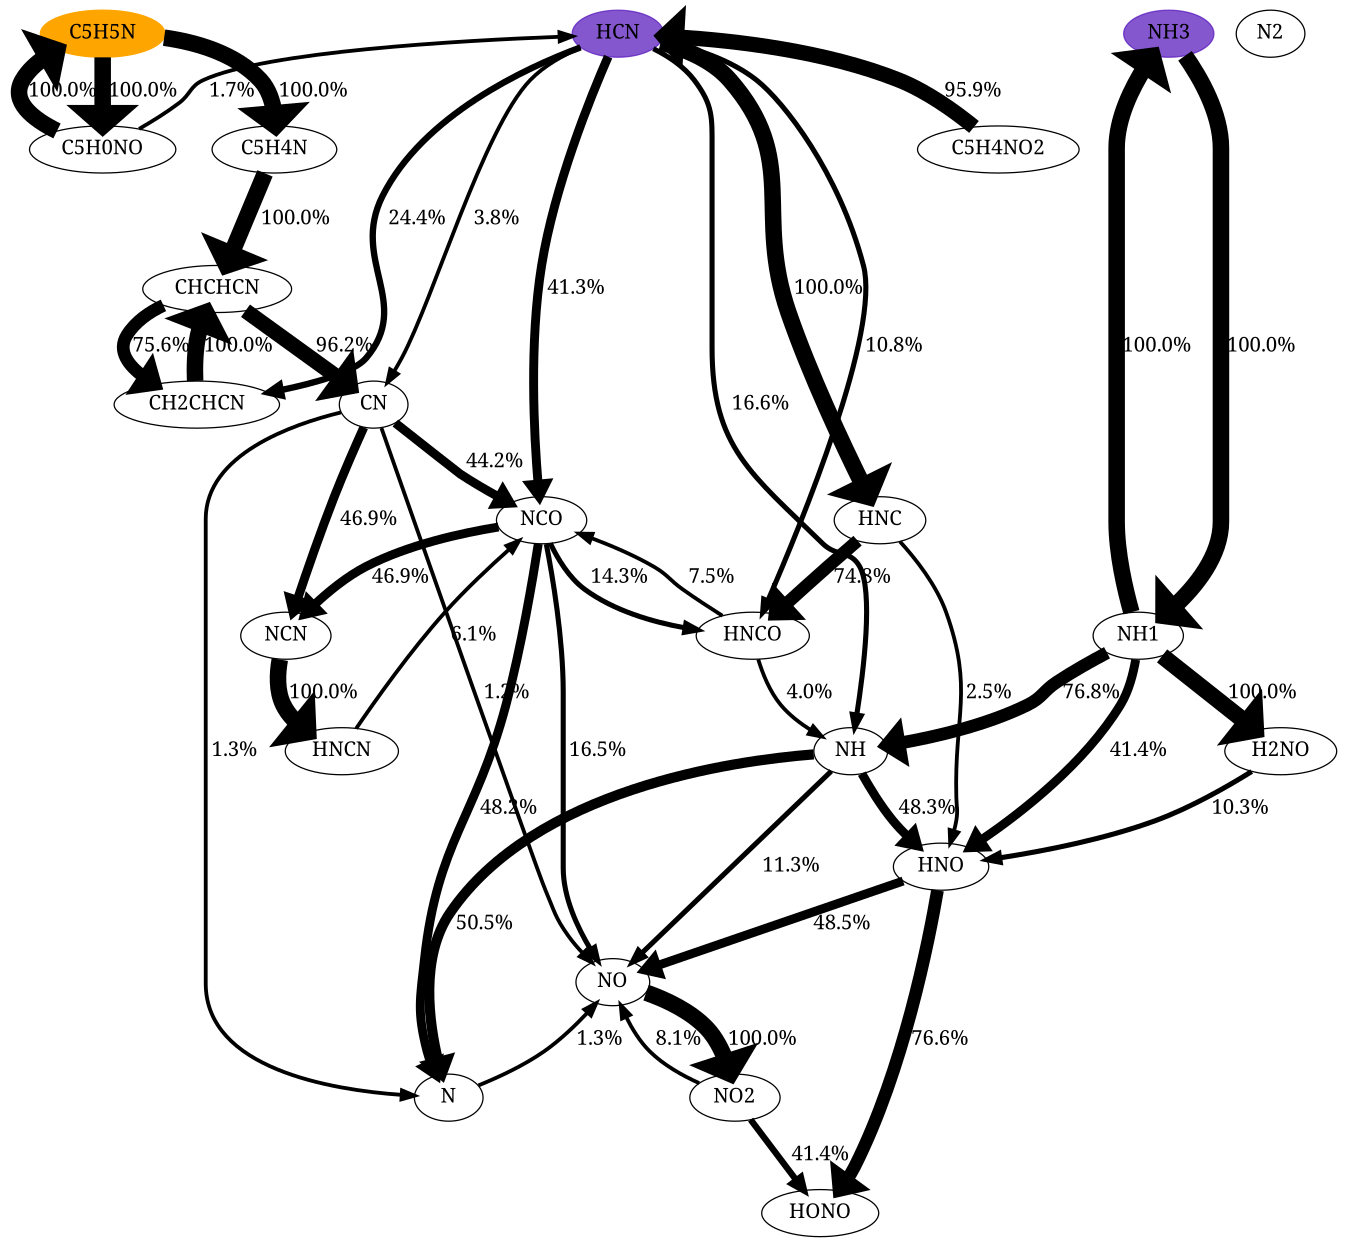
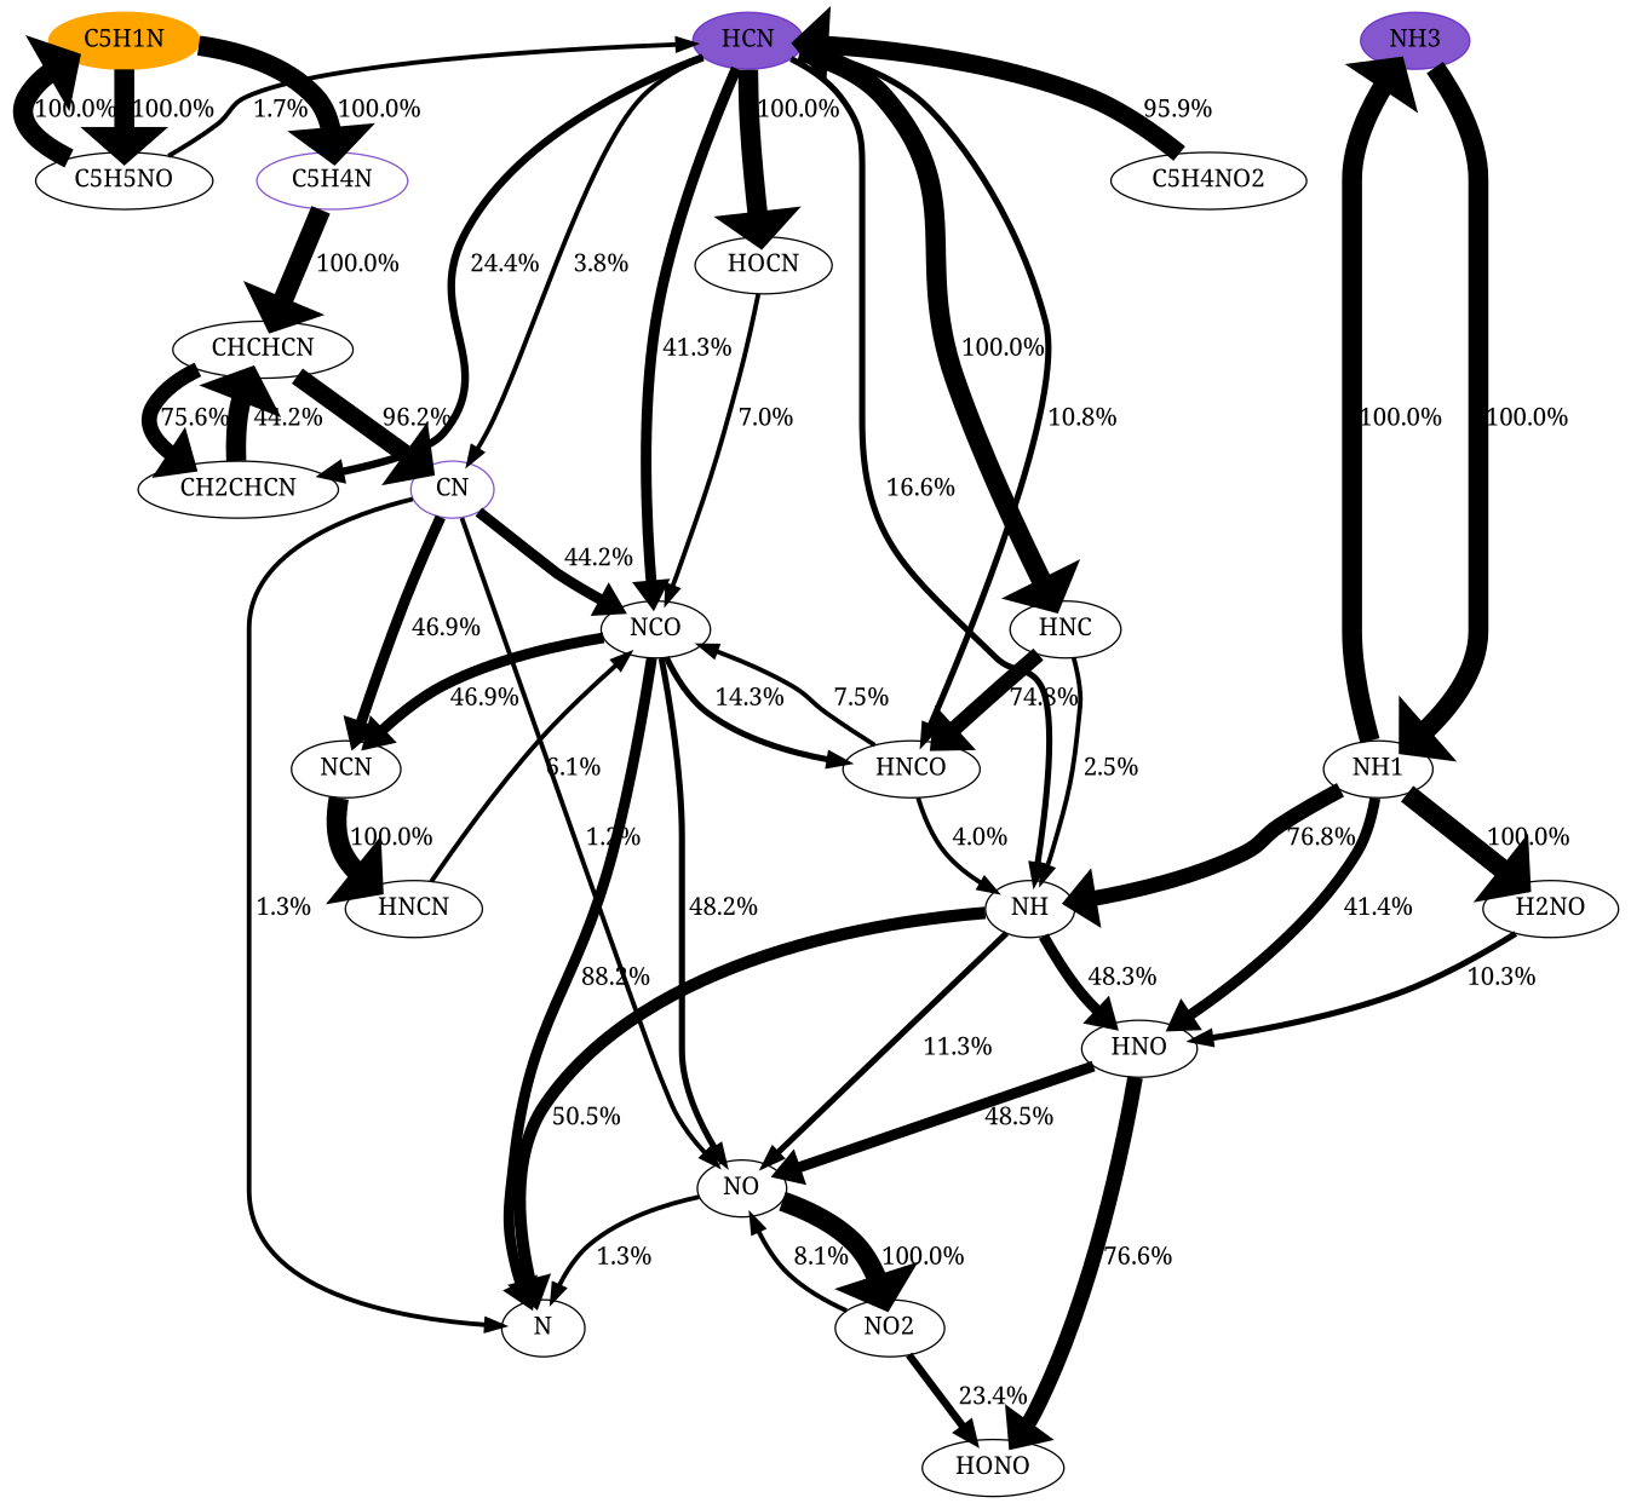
  digraph {
    b="0,0,1558,558"
    rankdir=TB
    splines=True
    node [fontname=serif fontsize=16]
    edge [fontcolor=black fontname=serif fontsize=16 penwidth=13]
-   C5H5N [color=orange fillcolor=orange style=filled]
+   C5H5N [color=orange fillcolor=orange style=filled label=C5H1N]
    HCN [color="#500dbab1" fillcolor="#500dbab1" style=filled]
    NH3 [color="#500dbab1" fillcolor="#500dbab1" style=filled]
-   N2
-   C5H4N
-   C5H5NO [label=C5H0NO]
+   C5H4N [color="#500dbab1"]
+   C5H5NO
    NH
    HNC
-   CN
+   CN [color="#500dbab1"]
    HNCO
    NCO
    CH2CHCN
+   HOCN
    n14 [label=NH1]
    NO
    NO2
    HONO
    CHCHCN
    C5H4NO2
    HNO
    N
    NCN
    HNCN
    H2NO
    subgraph sub_1 {
      rank=source
      C5H5N
      HCN
      NH3
-     N2
    }
    C5H5N -> C5H4N [label=" 100.0%"]
    C5H5N -> C5H5NO [label=" 100.0%"]
    HCN -> NH [label=" 16.6%" penwidth=4]
    HCN -> HNC [label=" 100.0%"]
    HCN -> CN [label=" 3.8%" penwidth=3]
    HCN -> HNCO [label=" 10.8%" penwidth=4]
    HCN -> NCO [label=" 41.3%" penwidth=7]
    HCN -> CH2CHCN [label=" 24.4%" penwidth=5]
+   HCN -> HOCN [label=" 100.0%"]
    NH3 -> n14 [label=" 100.0%"]
    C5H4N -> CHCHCN [label=" 100.0%"]
    C5H5NO -> C5H5N [label=" 100.0%"]
    C5H5NO -> HCN [label=" 1.7%" penwidth=3]
    NH -> NO [label=" 11.3%" penwidth=4]
    NH -> HNO [label=" 48.3%" penwidth=7]
    NH -> N [label=" 50.5%" penwidth=8]
-   HNC -> HNO [label=" 2.5%" penwidth=3]
+   HNC -> NH [label=" 2.5%" penwidth=3]
    HNC -> HNCO [label=" 74.8%" penwidth=10]
    CN -> NCO [label=" 44.2%" penwidth=7]
    CN -> NO [label=" 1.2%" penwidth=3]
    CN -> N [label=" 1.3%" penwidth=3]
    CN -> NCN [label=" 46.9%" penwidth=7]
    HNCO -> NH [label=" 4.0%" penwidth=3]
    HNCO -> NCO [label=" 7.5%" penwidth=3]
    NCO -> HNCO [label=" 14.3%" penwidth=4]
-   NCO -> NO [label=" 16.5%" penwidth=4]
-   NCO -> N [label=" 48.2%" penwidth=7]
+   NCO -> NO [label=" 48.2%" penwidth=4]
+   NCO -> N [label=" 88.2%" penwidth=7]
    NCO -> NCN [label=" 46.9%" penwidth=7]
-   CH2CHCN -> CHCHCN [label=" 100.0%"]
+   CH2CHCN -> CHCHCN [label=" 44.2%"]
+   HOCN -> NCO [label=" 7.0%" penwidth=3]
    n14 -> NH3 [label=" 100.0%"]
    n14 -> NH [label=" 76.8%" penwidth=10]
    n14 -> HNO [label=" 41.4%" penwidth=7]
    n14 -> H2NO [label=" 100.0%"]
    NO -> NO2 [label=" 100.0%"]
    NO2 -> NO [label=" 8.1%" penwidth=3]
-   NO2 -> HONO [label=" 41.4%" penwidth=5]
+   NO2 -> HONO [label=" 23.4%" penwidth=5]
    CHCHCN -> CN [label=" 96.2%" penwidth=12]
    CHCHCN -> CH2CHCN [label=" 75.6%" penwidth=10]
    C5H4NO2 -> HCN [label=" 95.9%" penwidth=12]
    HNO -> NO [label=" 48.5%" penwidth=7]
    HNO -> HONO [label=" 76.6%" penwidth=10]
-   N -> NO [label=" 1.3%" penwidth=3]
+   NO -> N [label=" 1.3%" penwidth=3]
    NCN -> HNCN [label=" 100.0%"]
    HNCN -> NCO [label=" 6.1%" penwidth=3]
    H2NO -> HNO [label=" 10.3%" penwidth=4]
  }
